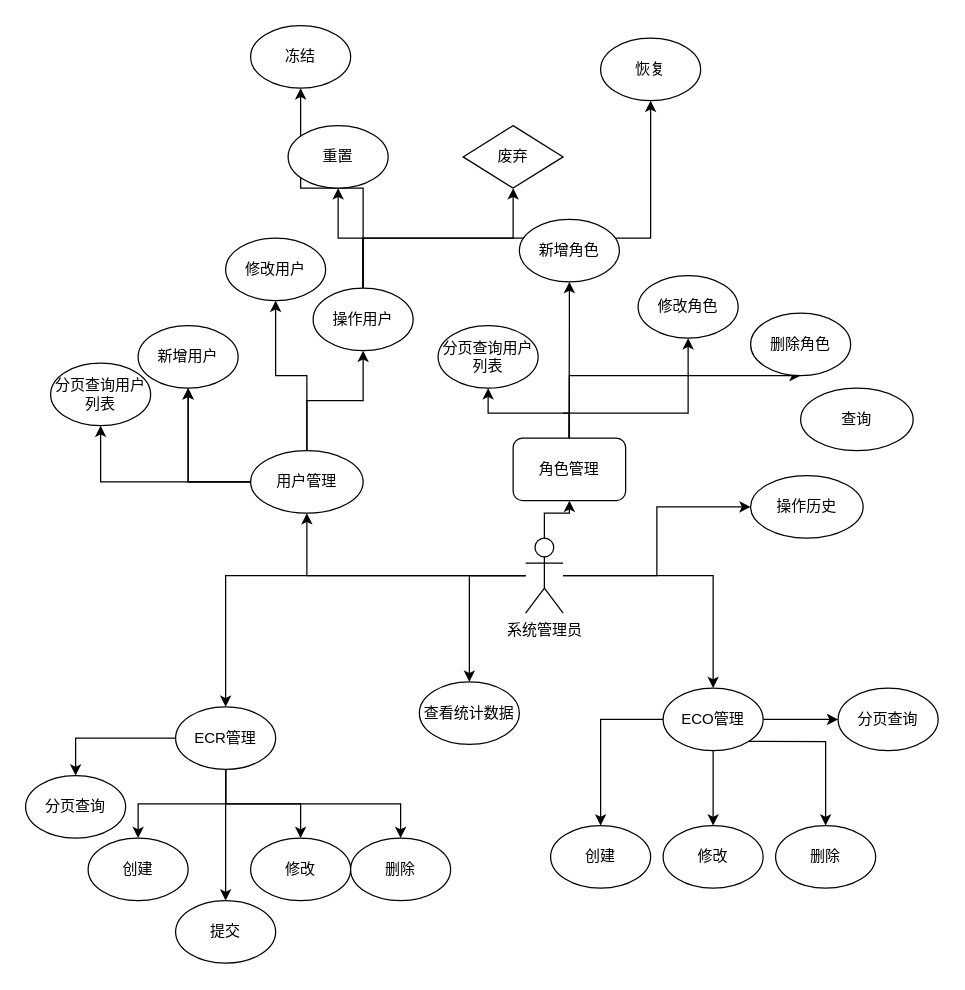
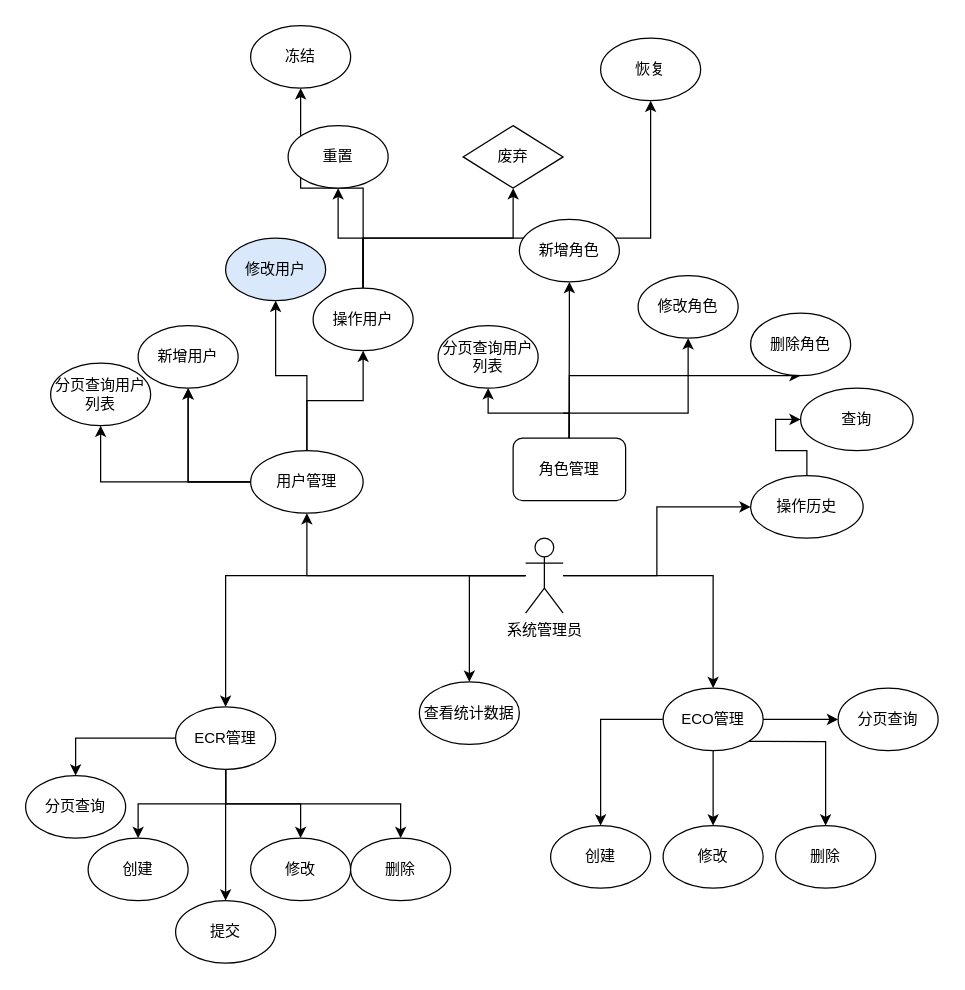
  <mxCell id="0" />
  <mxCell id="1" parent="0" />
  <mxCell id="2" value="" style="edgeStyle=orthogonalEdgeStyle;rounded=0;orthogonalLoop=1;jettySize=auto;html=1;entryX=0.5;entryY=1;entryDx=0;entryDy=0;" edge="1" parent="1" source="8" target="14"><mxGeometry relative="1" as="geometry"><mxPoint x="310" y="420" as="targetPoint" /></mxGeometry></mxCell>
- <mxCell id="3" style="edgeStyle=orthogonalEdgeStyle;rounded=0;orthogonalLoop=1;jettySize=auto;html=1;" edge="1" parent="1" source="8" target="30"><mxGeometry relative="1" as="geometry" /></mxCell>
  <mxCell id="4" style="edgeStyle=orthogonalEdgeStyle;rounded=0;orthogonalLoop=1;jettySize=auto;html=1;" edge="1" parent="1" source="8" target="35"><mxGeometry relative="1" as="geometry" /></mxCell>
  <mxCell id="5" style="edgeStyle=orthogonalEdgeStyle;rounded=0;orthogonalLoop=1;jettySize=auto;html=1;entryX=0.5;entryY=0;entryDx=0;entryDy=0;" edge="1" parent="1" source="8" target="44"><mxGeometry relative="1" as="geometry" /></mxCell>
  <mxCell id="6" style="edgeStyle=orthogonalEdgeStyle;rounded=0;orthogonalLoop=1;jettySize=auto;html=1;" edge="1" parent="1" source="8" target="52"><mxGeometry relative="1" as="geometry" /></mxCell>
  <mxCell id="7" style="edgeStyle=orthogonalEdgeStyle;rounded=0;orthogonalLoop=1;jettySize=auto;html=1;entryX=0.5;entryY=0;entryDx=0;entryDy=0;" edge="1" parent="1" source="8" target="58"><mxGeometry relative="1" as="geometry" /></mxCell>
  <mxCell id="8" value="系统管理员" style="shape=umlActor;verticalLabelPosition=bottom;verticalAlign=top;html=1;outlineConnect=0;" vertex="1" parent="1"><mxGeometry x="420" y="430" width="30" height="60" as="geometry" /></mxCell>
  <mxCell id="9" value="" style="edgeStyle=orthogonalEdgeStyle;rounded=0;orthogonalLoop=1;jettySize=auto;html=1;" edge="1" parent="1" source="14" target="15"><mxGeometry relative="1" as="geometry" /></mxCell>
  <mxCell id="10" value="" style="edgeStyle=orthogonalEdgeStyle;rounded=0;orthogonalLoop=1;jettySize=auto;html=1;" edge="1" parent="1" source="14" target="15"><mxGeometry relative="1" as="geometry" /></mxCell>
  <mxCell id="11" style="edgeStyle=orthogonalEdgeStyle;rounded=0;orthogonalLoop=1;jettySize=auto;html=1;exitX=0.5;exitY=0;exitDx=0;exitDy=0;entryX=0.5;entryY=1;entryDx=0;entryDy=0;" edge="1" parent="1" source="14" target="16"><mxGeometry relative="1" as="geometry" /></mxCell>
  <mxCell id="12" style="edgeStyle=orthogonalEdgeStyle;rounded=0;orthogonalLoop=1;jettySize=auto;html=1;exitX=0.5;exitY=0;exitDx=0;exitDy=0;" edge="1" parent="1" source="14" target="21"><mxGeometry relative="1" as="geometry" /></mxCell>
  <mxCell id="13" style="edgeStyle=orthogonalEdgeStyle;rounded=0;orthogonalLoop=1;jettySize=auto;html=1;" edge="1" parent="1" source="14" target="37"><mxGeometry relative="1" as="geometry" /></mxCell>
  <mxCell id="14" value="用户管理" style="ellipse;whiteSpace=wrap;html=1;" vertex="1" parent="1"><mxGeometry x="200" y="360" width="90" height="50" as="geometry" /></mxCell>
  <mxCell id="15" value="新增用户" style="ellipse;whiteSpace=wrap;html=1;" vertex="1" parent="1"><mxGeometry x="110" y="260" width="80" height="50" as="geometry" /></mxCell>
- <mxCell id="16" value="修改用户" style="ellipse;whiteSpace=wrap;html=1;" vertex="1" parent="1"><mxGeometry x="180" y="190" width="80" height="50" as="geometry" /></mxCell>
+ <mxCell id="16" value="修改用户" style="ellipse;whiteSpace=wrap;html=1;fillColor=#dae8fc;" vertex="1" parent="1"><mxGeometry x="180" y="190" width="80" height="50" as="geometry" /></mxCell>
  <mxCell id="17" value="" style="edgeStyle=orthogonalEdgeStyle;rounded=0;orthogonalLoop=1;jettySize=auto;html=1;" edge="1" parent="1" source="21" target="22"><mxGeometry relative="1" as="geometry" /></mxCell>
  <mxCell id="18" style="edgeStyle=orthogonalEdgeStyle;rounded=0;orthogonalLoop=1;jettySize=auto;html=1;exitX=0.5;exitY=0;exitDx=0;exitDy=0;entryX=0.5;entryY=1;entryDx=0;entryDy=0;" edge="1" parent="1" source="21" target="23"><mxGeometry relative="1" as="geometry" /></mxCell>
  <mxCell id="19" style="edgeStyle=orthogonalEdgeStyle;rounded=0;orthogonalLoop=1;jettySize=auto;html=1;entryX=0.5;entryY=1;entryDx=0;entryDy=0;exitX=0.5;exitY=0;exitDx=0;exitDy=0;" edge="1" parent="1" source="21" target="24"><mxGeometry relative="1" as="geometry"><mxPoint x="370" y="255" as="sourcePoint" /></mxGeometry></mxCell>
  <mxCell id="20" style="edgeStyle=orthogonalEdgeStyle;rounded=0;orthogonalLoop=1;jettySize=auto;html=1;exitX=0.5;exitY=0;exitDx=0;exitDy=0;entryX=0.5;entryY=1;entryDx=0;entryDy=0;" edge="1" parent="1" source="21" target="25"><mxGeometry relative="1" as="geometry"><Array as="points"><mxPoint x="330" y="190" /><mxPoint x="480" y="190" /></Array></mxGeometry></mxCell>
  <mxCell id="21" value="操作用户" style="ellipse;whiteSpace=wrap;html=1;" vertex="1" parent="1"><mxGeometry x="250" y="230" width="80" height="50" as="geometry" /></mxCell>
  <mxCell id="22" value="重置" style="ellipse;whiteSpace=wrap;html=1;" vertex="1" parent="1"><mxGeometry x="230" y="100" width="80" height="50" as="geometry" /></mxCell>
  <mxCell id="23" value="冻结" style="ellipse;whiteSpace=wrap;html=1;" vertex="1" parent="1"><mxGeometry x="200" y="20" width="80" height="50" as="geometry" /></mxCell>
  <mxCell id="24" value="废弃" style="rhombus;whiteSpace=wrap;html=1;" vertex="1" parent="1"><mxGeometry x="370" y="100" width="80" height="50" as="geometry" /></mxCell>
  <mxCell id="25" value="恢复" style="ellipse;whiteSpace=wrap;html=1;" vertex="1" parent="1"><mxGeometry x="480" y="30" width="80" height="50" as="geometry" /></mxCell>
  <mxCell id="26" style="edgeStyle=orthogonalEdgeStyle;rounded=0;orthogonalLoop=1;jettySize=auto;html=1;exitX=0.497;exitY=-0.027;exitDx=0;exitDy=0;entryX=0.5;entryY=1;entryDx=0;entryDy=0;exitPerimeter=0;" edge="1" parent="1" source="30" target="31"><mxGeometry relative="1" as="geometry"><Array as="points"><mxPoint x="455" y="350" /><mxPoint x="455" y="350" /><mxPoint x="455" y="260" /></Array></mxGeometry></mxCell>
  <mxCell id="27" style="edgeStyle=orthogonalEdgeStyle;rounded=0;orthogonalLoop=1;jettySize=auto;html=1;exitX=0.5;exitY=0;exitDx=0;exitDy=0;entryX=0.5;entryY=1;entryDx=0;entryDy=0;" edge="1" parent="1" source="30" target="32"><mxGeometry relative="1" as="geometry"><mxPoint x="500" y="300" as="targetPoint" /><Array as="points"><mxPoint x="450" y="330" /><mxPoint x="500" y="330" /></Array></mxGeometry></mxCell>
  <mxCell id="28" style="edgeStyle=orthogonalEdgeStyle;rounded=0;orthogonalLoop=1;jettySize=auto;html=1;exitX=0.5;exitY=0;exitDx=0;exitDy=0;entryX=0.5;entryY=1;entryDx=0;entryDy=0;" edge="1" parent="1" source="30" target="33"><mxGeometry relative="1" as="geometry"><mxPoint x="520" y="320" as="targetPoint" /><Array as="points"><mxPoint x="455" y="300" /></Array></mxGeometry></mxCell>
  <mxCell id="29" style="edgeStyle=orthogonalEdgeStyle;rounded=0;orthogonalLoop=1;jettySize=auto;html=1;entryX=0.5;entryY=1;entryDx=0;entryDy=0;" edge="1" parent="1" source="30" target="38"><mxGeometry relative="1" as="geometry" /></mxCell>
  <mxCell id="30" value="角色管理" style="whiteSpace=wrap;html=1;rounded=1;" vertex="1" parent="1"><mxGeometry x="410" y="350" width="90" height="50" as="geometry" /></mxCell>
  <mxCell id="31" value="新增角色" style="ellipse;whiteSpace=wrap;html=1;" vertex="1" parent="1"><mxGeometry x="415" y="175" width="80" height="50" as="geometry" /></mxCell>
  <mxCell id="32" value="修改角色" style="ellipse;whiteSpace=wrap;html=1;" vertex="1" parent="1"><mxGeometry x="510" y="220" width="80" height="50" as="geometry" /></mxCell>
  <mxCell id="33" value="删除角色" style="ellipse;whiteSpace=wrap;html=1;" vertex="1" parent="1"><mxGeometry x="600" y="250" width="80" height="50" as="geometry" /></mxCell>
+ <mxCell id="34" style="edgeStyle=orthogonalEdgeStyle;rounded=0;orthogonalLoop=1;jettySize=auto;html=1;entryX=0;entryY=0.5;entryDx=0;entryDy=0;" edge="1" parent="1" source="35" target="36"><mxGeometry relative="1" as="geometry" /></mxCell>
  <mxCell id="35" value="操作历史" style="ellipse;whiteSpace=wrap;html=1;" vertex="1" parent="1"><mxGeometry x="600" y="380" width="90" height="50" as="geometry" /></mxCell>
  <mxCell id="36" value="查询" style="ellipse;whiteSpace=wrap;html=1;" vertex="1" parent="1"><mxGeometry x="640" y="310" width="90" height="50" as="geometry" /></mxCell>
  <mxCell id="37" value="分页查询用户列表" style="ellipse;whiteSpace=wrap;html=1;" vertex="1" parent="1"><mxGeometry x="40" y="290" width="80" height="50" as="geometry" /></mxCell>
  <mxCell id="38" value="分页查询用户列表" style="ellipse;whiteSpace=wrap;html=1;" vertex="1" parent="1"><mxGeometry x="350" y="260" width="80" height="50" as="geometry" /></mxCell>
  <mxCell id="39" value="" style="edgeStyle=orthogonalEdgeStyle;rounded=0;orthogonalLoop=1;jettySize=auto;html=1;" edge="1" parent="1" source="44" target="45"><mxGeometry relative="1" as="geometry" /></mxCell>
  <mxCell id="40" style="edgeStyle=orthogonalEdgeStyle;rounded=0;orthogonalLoop=1;jettySize=auto;html=1;exitX=0.5;exitY=1;exitDx=0;exitDy=0;entryX=0.5;entryY=0;entryDx=0;entryDy=0;" edge="1" parent="1" source="44" target="46"><mxGeometry relative="1" as="geometry" /></mxCell>
  <mxCell id="41" style="edgeStyle=orthogonalEdgeStyle;rounded=0;orthogonalLoop=1;jettySize=auto;html=1;exitX=0.5;exitY=1;exitDx=0;exitDy=0;entryX=0.5;entryY=0;entryDx=0;entryDy=0;" edge="1" parent="1" source="44" target="47"><mxGeometry relative="1" as="geometry"><mxPoint x="310" y="670" as="targetPoint" /></mxGeometry></mxCell>
  <mxCell id="42" style="edgeStyle=orthogonalEdgeStyle;rounded=0;orthogonalLoop=1;jettySize=auto;html=1;exitX=0;exitY=0.5;exitDx=0;exitDy=0;entryX=0.5;entryY=0;entryDx=0;entryDy=0;" edge="1" parent="1" source="44" target="56"><mxGeometry relative="1" as="geometry" /></mxCell>
  <mxCell id="43" style="edgeStyle=orthogonalEdgeStyle;rounded=0;orthogonalLoop=1;jettySize=auto;html=1;exitX=0.5;exitY=1;exitDx=0;exitDy=0;entryX=0.5;entryY=0;entryDx=0;entryDy=0;" edge="1" parent="1" source="44" target="59"><mxGeometry relative="1" as="geometry" /></mxCell>
  <mxCell id="44" value="ECR管理" style="ellipse;whiteSpace=wrap;html=1;" vertex="1" parent="1"><mxGeometry x="140" y="565" width="80" height="50" as="geometry" /></mxCell>
  <mxCell id="45" value="创建" style="ellipse;whiteSpace=wrap;html=1;" vertex="1" parent="1"><mxGeometry x="70" y="670" width="80" height="50" as="geometry" /></mxCell>
  <mxCell id="46" value="修改" style="ellipse;whiteSpace=wrap;html=1;" vertex="1" parent="1"><mxGeometry x="200" y="670" width="80" height="50" as="geometry" /></mxCell>
  <mxCell id="47" value="删除" style="ellipse;whiteSpace=wrap;html=1;" vertex="1" parent="1"><mxGeometry x="280" y="670" width="80" height="50" as="geometry" /></mxCell>
  <mxCell id="48" value="" style="edgeStyle=orthogonalEdgeStyle;rounded=0;orthogonalLoop=1;jettySize=auto;html=1;" edge="1" parent="1" source="52" target="53"><mxGeometry relative="1" as="geometry" /></mxCell>
  <mxCell id="49" style="edgeStyle=orthogonalEdgeStyle;rounded=0;orthogonalLoop=1;jettySize=auto;html=1;entryX=0.5;entryY=0;entryDx=0;entryDy=0;" edge="1" parent="1" source="52" target="54"><mxGeometry relative="1" as="geometry" /></mxCell>
  <mxCell id="50" style="edgeStyle=orthogonalEdgeStyle;rounded=0;orthogonalLoop=1;jettySize=auto;html=1;exitX=1;exitY=1;exitDx=0;exitDy=0;entryX=0.5;entryY=0;entryDx=0;entryDy=0;" edge="1" parent="1" source="52" target="55"><mxGeometry relative="1" as="geometry" /></mxCell>
  <mxCell id="51" style="edgeStyle=orthogonalEdgeStyle;rounded=0;orthogonalLoop=1;jettySize=auto;html=1;exitX=1;exitY=0.5;exitDx=0;exitDy=0;entryX=0;entryY=0.5;entryDx=0;entryDy=0;" edge="1" parent="1" source="52" target="57"><mxGeometry relative="1" as="geometry" /></mxCell>
  <mxCell id="52" value="ECO管理" style="ellipse;whiteSpace=wrap;html=1;" vertex="1" parent="1"><mxGeometry x="530" y="550" width="80" height="50" as="geometry" /></mxCell>
  <mxCell id="53" value="创建" style="ellipse;whiteSpace=wrap;html=1;" vertex="1" parent="1"><mxGeometry x="440" y="660" width="80" height="50" as="geometry" /></mxCell>
  <mxCell id="54" value="修改" style="ellipse;whiteSpace=wrap;html=1;" vertex="1" parent="1"><mxGeometry x="530" y="660" width="80" height="50" as="geometry" /></mxCell>
  <mxCell id="55" value="删除" style="ellipse;whiteSpace=wrap;html=1;" vertex="1" parent="1"><mxGeometry x="620" y="660" width="80" height="50" as="geometry" /></mxCell>
  <mxCell id="56" value="分页查询" style="ellipse;whiteSpace=wrap;html=1;" vertex="1" parent="1"><mxGeometry x="20" y="620" width="80" height="50" as="geometry" /></mxCell>
  <mxCell id="57" value="分页查询" style="ellipse;whiteSpace=wrap;html=1;" vertex="1" parent="1"><mxGeometry x="670" y="550" width="80" height="50" as="geometry" /></mxCell>
  <mxCell id="58" value="查看统计数据" style="ellipse;whiteSpace=wrap;html=1;" vertex="1" parent="1"><mxGeometry x="335" y="545" width="80" height="50" as="geometry" /></mxCell>
  <mxCell id="59" value="提交" style="ellipse;whiteSpace=wrap;html=1;" vertex="1" parent="1"><mxGeometry x="140" y="720" width="80" height="50" as="geometry" /></mxCell>
